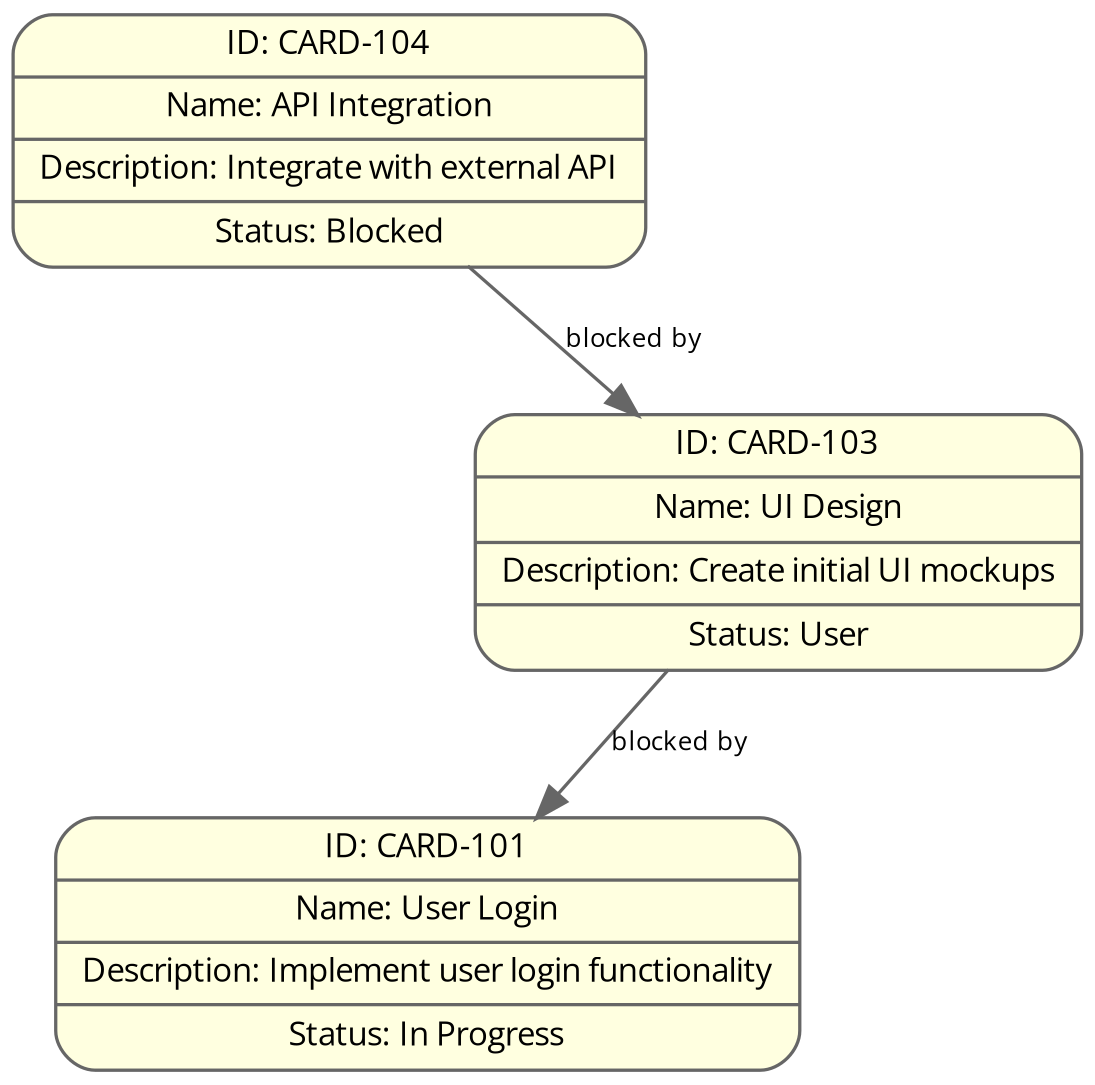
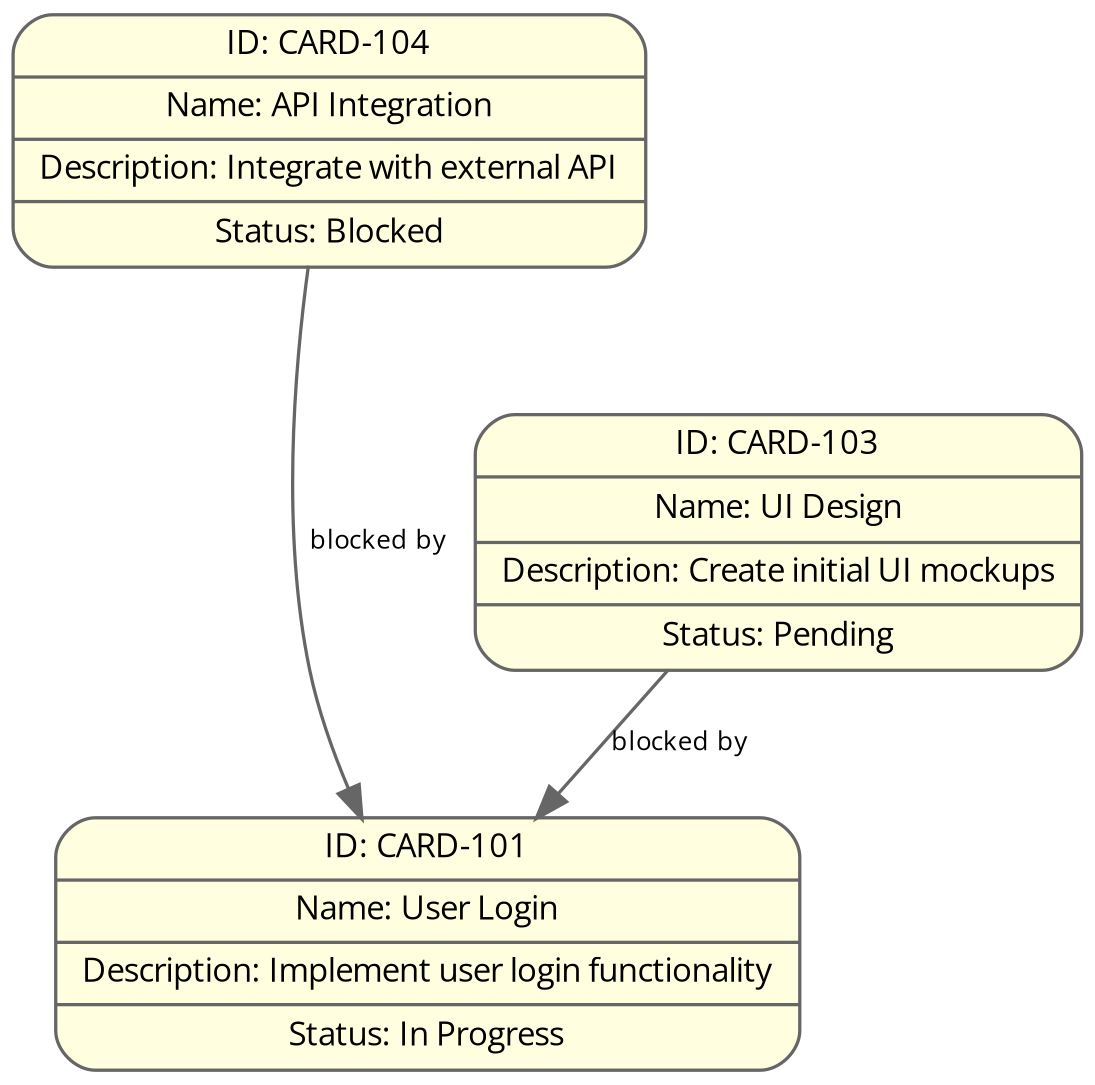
  digraph {
    bgcolor=white
    fontname="Open Sans"
    fontsize=12
    node [color=gray40 fillcolor=lightyellow fontname="Open Sans" fontsize=10 shape=record style="rounded,filled"]
    edge [color=gray40 fontname="Open Sans" fontsize=8]
    n1 [label="{ID: CARD-101|Name: User Login|Description: Implement user login functionality|Status: In Progress}"]
-   n2 [label="{ID: CARD-103|Name: UI Design|Description: Create initial UI mockups|Status: User}"]
+   n2 [label="{ID: CARD-103|Name: UI Design|Description: Create initial UI mockups|Status: Pending}"]
    n3 [label="{ID: CARD-104|Name: API Integration|Description: Integrate with external API|Status: Blocked}"]
    n2 -> n1 [label="blocked by"]
-   n3 -> n2 [label="blocked by"]
+   n3 -> n1 [label="blocked by"]
  }
